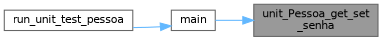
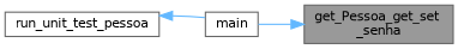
  digraph {
    rankdir=RL
    node [color=grey40 fillcolor=white fontname=Helvetica fontsize=10 shape=box style=filled]
    edge [color=steelblue1 dir=back fontname=Helvetica fontsize=10 labelfontname=Helvetica labelfontsize=10 style=solid]
-   n1 [color=gray40 fillcolor=grey60 fontcolor=black height=0.2 label="unit_Pessoa_get_set\l_senha" width=0.4]
+   n1 [color=gray40 fillcolor=grey60 fontcolor=black height=0.2 label="get_Pessoa_get_set\l_senha" width=0.4]
    n2 [height=0.2 label=main width=0.4]
    n3 [height=0.2 label=run_unit_test_pessoa width=0.4]
    n1 -> n2
-   n2 -> n3
+   n3 -> n2
  }
